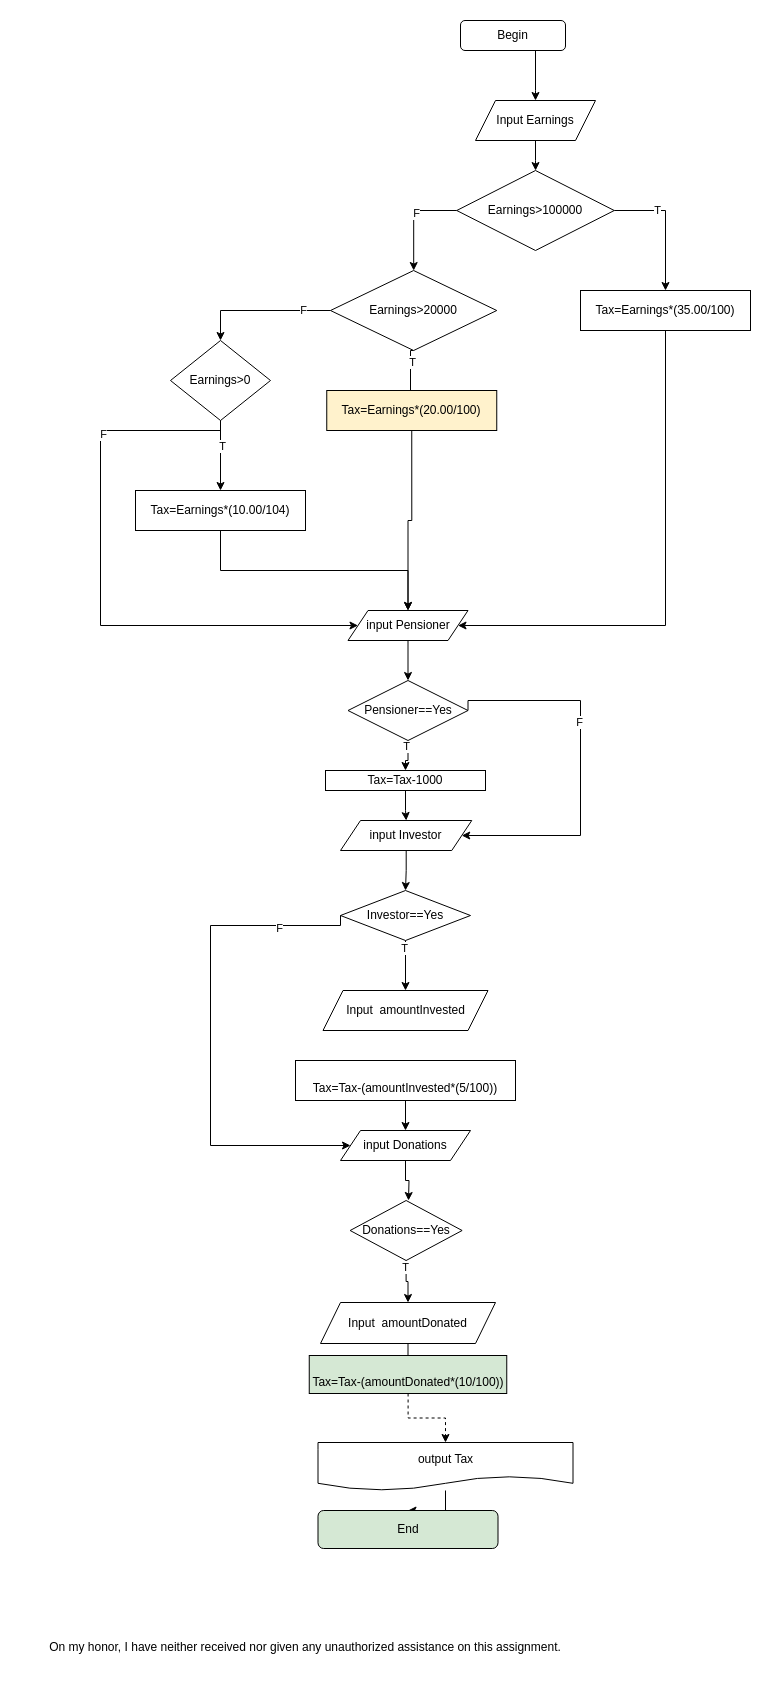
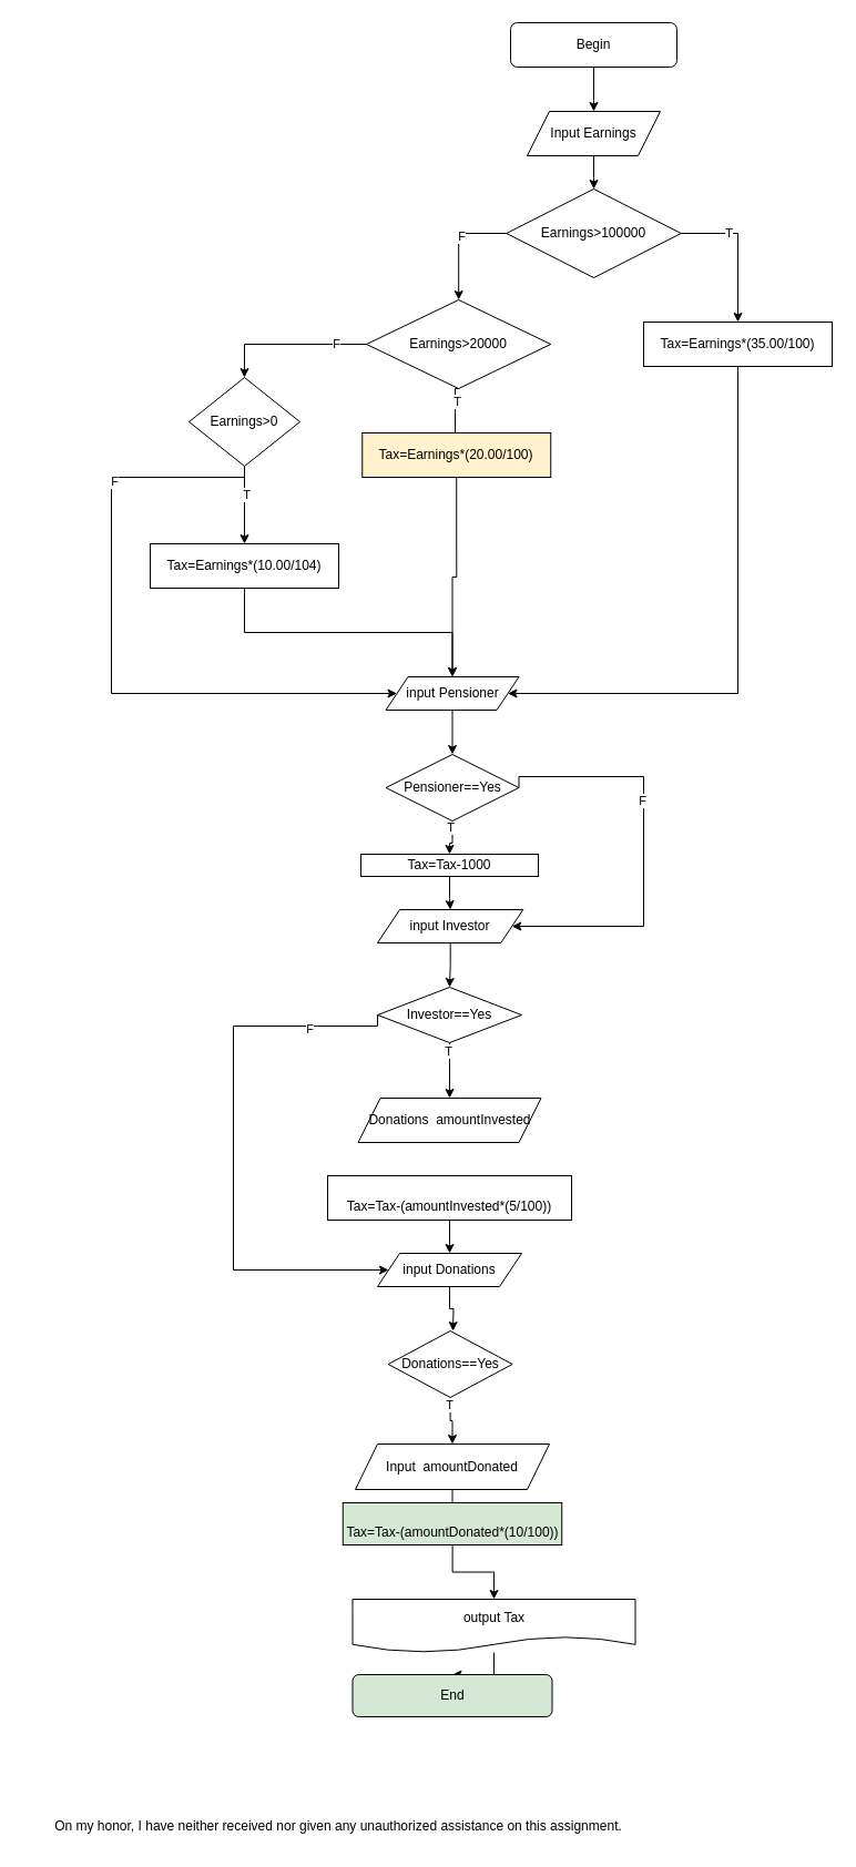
  <mxCell id="0" />
  <mxCell id="1" parent="0" />
- <mxCell id="2" value="Begin" style="rounded=1;whiteSpace=wrap;html=1;" parent="1" vertex="1"><mxGeometry x="460" y="20" width="105" height="30" as="geometry" /></mxCell>
+ <mxCell id="2" value="Begin" style="rounded=1;whiteSpace=wrap;html=1;" parent="1" vertex="1"><mxGeometry x="460" y="20" width="150" height="40" as="geometry" /></mxCell>
  <mxCell id="3" value="" style="edgeStyle=orthogonalEdgeStyle;rounded=0;orthogonalLoop=1;jettySize=auto;html=1;" parent="1" source="4" target="8" edge="1"><mxGeometry relative="1" as="geometry" /></mxCell>
  <mxCell id="4" value="&lt;span&gt;Input Earnings&lt;/span&gt;" style="shape=parallelogram;perimeter=parallelogramPerimeter;whiteSpace=wrap;html=1;fixedSize=1;" parent="1" vertex="1"><mxGeometry x="475" y="100" width="120" height="40" as="geometry" /></mxCell>
  <mxCell id="5" value="" style="endArrow=classic;html=1;rounded=0;edgeStyle=orthogonalEdgeStyle;entryX=0.5;entryY=0;entryDx=0;entryDy=0;" parent="1" source="2" target="4" edge="1"><mxGeometry width="50" height="50" relative="1" as="geometry"><mxPoint x="550" y="250" as="sourcePoint" /><mxPoint x="600" y="200" as="targetPoint" /><Array as="points"><mxPoint x="535" y="90" /><mxPoint x="535" y="90" /></Array></mxGeometry></mxCell>
  <mxCell id="6" value="" style="edgeStyle=orthogonalEdgeStyle;rounded=0;orthogonalLoop=1;jettySize=auto;html=1;exitX=1;exitY=0.5;exitDx=0;exitDy=0;" parent="1" source="8" target="9" edge="1"><mxGeometry relative="1" as="geometry" /></mxCell>
  <mxCell id="7" value="T" style="edgeLabel;html=1;align=center;verticalAlign=middle;resizable=0;points=[];" parent="6" vertex="1" connectable="0"><mxGeometry x="-0.341" y="1" relative="1" as="geometry"><mxPoint as="offset" /></mxGeometry></mxCell>
  <mxCell id="8" value="&lt;span&gt;Earnings&amp;gt;100000&lt;/span&gt;" style="rhombus;whiteSpace=wrap;html=1;" parent="1" vertex="1"><mxGeometry x="456.25" y="170" width="157.5" height="80" as="geometry" /></mxCell>
  <mxCell id="9" value="Tax=Earnings*(35.00/100)" style="rounded=0;whiteSpace=wrap;html=1;" parent="1" vertex="1"><mxGeometry x="580" y="290" width="170" height="40" as="geometry" /></mxCell>
  <mxCell id="10" value="" style="edgeStyle=orthogonalEdgeStyle;rounded=0;orthogonalLoop=1;jettySize=auto;html=1;exitX=0.5;exitY=1;exitDx=0;exitDy=0;entryX=0.5;entryY=0;entryDx=0;entryDy=0;" parent="1" source="12" target="15" edge="1"><mxGeometry relative="1" as="geometry"><Array as="points"><mxPoint x="410" y="350" /><mxPoint x="410" y="410" /></Array></mxGeometry></mxCell>
  <mxCell id="11" value="T" style="edgeLabel;html=1;align=center;verticalAlign=middle;resizable=0;points=[];" parent="10" vertex="1" connectable="0"><mxGeometry x="-0.647" y="1" relative="1" as="geometry"><mxPoint as="offset" /></mxGeometry></mxCell>
  <mxCell id="12" value="&lt;span&gt;Earnings&amp;gt;20000&lt;/span&gt;" style="rhombus;whiteSpace=wrap;html=1;" parent="1" vertex="1"><mxGeometry x="330" y="270" width="166.25" height="80" as="geometry" /></mxCell>
  <mxCell id="13" value="" style="endArrow=classic;html=1;rounded=0;edgeStyle=orthogonalEdgeStyle;exitX=0;exitY=0.5;exitDx=0;exitDy=0;" parent="1" source="8" target="12" edge="1"><mxGeometry width="50" height="50" relative="1" as="geometry"><mxPoint x="280" y="290" as="sourcePoint" /><mxPoint x="330" y="240" as="targetPoint" /></mxGeometry></mxCell>
  <mxCell id="14" value="F" style="edgeLabel;html=1;align=center;verticalAlign=middle;resizable=0;points=[];" parent="13" vertex="1" connectable="0"><mxGeometry x="-0.198" y="2" relative="1" as="geometry"><mxPoint as="offset" /></mxGeometry></mxCell>
  <mxCell id="15" value="Tax=Earnings*(20.00/100)" style="rounded=0;whiteSpace=wrap;html=1;fillColor=#fff2cc;" parent="1" vertex="1"><mxGeometry x="326.25" y="390" width="170" height="40" as="geometry" /></mxCell>
  <mxCell id="16" value="" style="edgeStyle=orthogonalEdgeStyle;rounded=0;orthogonalLoop=1;jettySize=auto;html=1;" parent="1" source="18" target="21" edge="1"><mxGeometry relative="1" as="geometry" /></mxCell>
  <mxCell id="17" value="T" style="edgeLabel;html=1;align=center;verticalAlign=middle;resizable=0;points=[];" parent="16" vertex="1" connectable="0"><mxGeometry x="-0.284" y="1" relative="1" as="geometry"><mxPoint as="offset" /></mxGeometry></mxCell>
  <mxCell id="18" value="&lt;span&gt;Earnings&amp;gt;0&lt;/span&gt;" style="rhombus;whiteSpace=wrap;html=1;" parent="1" vertex="1"><mxGeometry x="170" y="340" width="100" height="80" as="geometry" /></mxCell>
  <mxCell id="19" value="" style="endArrow=classic;html=1;rounded=0;edgeStyle=orthogonalEdgeStyle;entryX=0.5;entryY=0;entryDx=0;entryDy=0;exitX=0;exitY=0.5;exitDx=0;exitDy=0;" parent="1" source="12" target="18" edge="1"><mxGeometry width="50" height="50" relative="1" as="geometry"><mxPoint x="330" y="311" as="sourcePoint" /><mxPoint x="170" y="240" as="targetPoint" /></mxGeometry></mxCell>
  <mxCell id="20" value="F" style="edgeLabel;html=1;align=center;verticalAlign=middle;resizable=0;points=[];" parent="19" vertex="1" connectable="0"><mxGeometry x="-0.6" y="-1" relative="1" as="geometry"><mxPoint as="offset" /></mxGeometry></mxCell>
  <mxCell id="21" value="Tax=Earnings*(10.00/104)" style="rounded=0;whiteSpace=wrap;html=1;" parent="1" vertex="1"><mxGeometry x="135" y="490" width="170" height="40" as="geometry" /></mxCell>
  <mxCell id="22" value="" style="edgeStyle=orthogonalEdgeStyle;rounded=0;orthogonalLoop=1;jettySize=auto;html=1;" parent="1" source="24" target="31" edge="1"><mxGeometry relative="1" as="geometry" /></mxCell>
  <mxCell id="23" value="T" style="edgeLabel;html=1;align=center;verticalAlign=middle;resizable=0;points=[];" parent="22" vertex="1" connectable="0"><mxGeometry x="-0.719" y="-2" relative="1" as="geometry"><mxPoint as="offset" /></mxGeometry></mxCell>
  <mxCell id="24" value="Pensioner==Yes" style="rhombus;whiteSpace=wrap;html=1;" parent="1" vertex="1"><mxGeometry x="347.5" y="680" width="120" height="60" as="geometry" /></mxCell>
  <mxCell id="25" value="" style="endArrow=classic;html=1;rounded=0;edgeStyle=orthogonalEdgeStyle;exitX=0.5;exitY=1;exitDx=0;exitDy=0;entryX=0.5;entryY=0;entryDx=0;entryDy=0;" parent="1" source="21" target="54" edge="1"><mxGeometry width="50" height="50" relative="1" as="geometry"><mxPoint x="230" y="660" as="sourcePoint" /><mxPoint x="408" y="600" as="targetPoint" /></mxGeometry></mxCell>
  <mxCell id="26" value="" style="endArrow=classic;html=1;rounded=0;edgeStyle=orthogonalEdgeStyle;exitX=0.5;exitY=1;exitDx=0;exitDy=0;entryX=1;entryY=0.5;entryDx=0;entryDy=0;" parent="1" source="9" target="54" edge="1"><mxGeometry width="50" height="50" relative="1" as="geometry"><mxPoint x="680" y="570" as="sourcePoint" /><mxPoint x="480" y="560" as="targetPoint" /><Array as="points"><mxPoint x="665" y="625" /></Array></mxGeometry></mxCell>
  <mxCell id="27" value="" style="endArrow=classic;html=1;rounded=0;edgeStyle=orthogonalEdgeStyle;exitX=0.5;exitY=1;exitDx=0;exitDy=0;entryX=0.5;entryY=0;entryDx=0;entryDy=0;" parent="1" source="15" target="54" edge="1"><mxGeometry width="50" height="50" relative="1" as="geometry"><mxPoint x="470" y="520" as="sourcePoint" /><mxPoint x="408" y="570" as="targetPoint" /></mxGeometry></mxCell>
  <mxCell id="28" value="" style="endArrow=classic;html=1;rounded=0;edgeStyle=orthogonalEdgeStyle;entryX=0;entryY=0.5;entryDx=0;entryDy=0;" parent="1" source="18" target="54" edge="1"><mxGeometry width="50" height="50" relative="1" as="geometry"><mxPoint x="100" y="680" as="sourcePoint" /><mxPoint x="190" y="690" as="targetPoint" /><Array as="points"><mxPoint x="220" y="430" /><mxPoint x="100" y="430" /><mxPoint x="100" y="625" /></Array></mxGeometry></mxCell>
  <mxCell id="29" value="F" style="edgeLabel;html=1;align=center;verticalAlign=middle;resizable=0;points=[];" parent="28" vertex="1" connectable="0"><mxGeometry x="-0.545" y="2" relative="1" as="geometry"><mxPoint as="offset" /></mxGeometry></mxCell>
  <mxCell id="30" value="" style="edgeStyle=orthogonalEdgeStyle;rounded=0;orthogonalLoop=1;jettySize=auto;html=1;" parent="1" source="31" target="56" edge="1"><mxGeometry relative="1" as="geometry"><mxPoint x="170" y="780" as="targetPoint" /></mxGeometry></mxCell>
  <mxCell id="31" value="Tax=Tax-1000" style="rounded=0;whiteSpace=wrap;html=1;" parent="1" vertex="1"><mxGeometry x="325" y="770" width="160" height="20" as="geometry" /></mxCell>
  <mxCell id="32" value="Investor==Yes" style="rhombus;whiteSpace=wrap;html=1;" parent="1" vertex="1"><mxGeometry x="340" y="890" width="130" height="50" as="geometry" /></mxCell>
  <mxCell id="33" value="" style="edgeStyle=orthogonalEdgeStyle;rounded=0;orthogonalLoop=1;jettySize=auto;html=1;entryX=0.5;entryY=0;entryDx=0;entryDy=0;" parent="1" source="34" target="58" edge="1"><mxGeometry relative="1" as="geometry"><mxPoint x="640" y="1080" as="targetPoint" /></mxGeometry></mxCell>
  <mxCell id="34" value="&lt;br&gt;Tax=Tax-(amountInvested*(5/100))" style="rounded=0;whiteSpace=wrap;html=1;" parent="1" vertex="1"><mxGeometry x="295" y="1060" width="220" height="40" as="geometry" /></mxCell>
- <mxCell id="35" value="Input&amp;nbsp;&amp;nbsp;amountInvested" style="shape=parallelogram;perimeter=parallelogramPerimeter;whiteSpace=wrap;html=1;fixedSize=1;" parent="1" vertex="1"><mxGeometry x="322.5" y="990" width="165" height="40" as="geometry" /></mxCell>
+ <mxCell id="35" value="Donations&amp;nbsp;&amp;nbsp;amountInvested" style="shape=parallelogram;perimeter=parallelogramPerimeter;whiteSpace=wrap;html=1;fixedSize=1;" parent="1" vertex="1"><mxGeometry x="322.5" y="990" width="165" height="40" as="geometry" /></mxCell>
  <mxCell id="36" value="" style="endArrow=classic;html=1;rounded=0;edgeStyle=orthogonalEdgeStyle;exitX=0.5;exitY=1;exitDx=0;exitDy=0;" parent="1" source="32" target="35" edge="1"><mxGeometry width="50" height="50" relative="1" as="geometry"><mxPoint x="480" y="1040" as="sourcePoint" /><mxPoint x="530" y="990" as="targetPoint" /></mxGeometry></mxCell>
  <mxCell id="37" value="T" style="edgeLabel;html=1;align=center;verticalAlign=middle;resizable=0;points=[];" parent="36" vertex="1" connectable="0"><mxGeometry x="-0.738" y="-2" relative="1" as="geometry"><mxPoint as="offset" /></mxGeometry></mxCell>
  <mxCell id="38" value="" style="edgeStyle=orthogonalEdgeStyle;rounded=0;orthogonalLoop=1;jettySize=auto;html=1;" parent="1" source="40" target="46" edge="1"><mxGeometry relative="1" as="geometry" /></mxCell>
  <mxCell id="39" value="T" style="edgeLabel;html=1;align=center;verticalAlign=middle;resizable=0;points=[];" parent="38" vertex="1" connectable="0"><mxGeometry x="-0.675" y="-1" relative="1" as="geometry"><mxPoint as="offset" /></mxGeometry></mxCell>
  <mxCell id="40" value="Donations==Yes" style="rhombus;whiteSpace=wrap;html=1;" parent="1" vertex="1"><mxGeometry x="349.63" y="1200" width="112" height="60" as="geometry" /></mxCell>
  <mxCell id="41" value="" style="endArrow=classic;html=1;rounded=0;edgeStyle=orthogonalEdgeStyle;exitX=1;exitY=0.5;exitDx=0;exitDy=0;entryX=1;entryY=0.5;entryDx=0;entryDy=0;" parent="1" source="24" target="56" edge="1"><mxGeometry width="50" height="50" relative="1" as="geometry"><mxPoint x="670" y="810" as="sourcePoint" /><mxPoint x="600" y="850" as="targetPoint" /><Array as="points"><mxPoint x="468" y="700" /><mxPoint x="580" y="700" /><mxPoint x="580" y="835" /></Array></mxGeometry></mxCell>
  <mxCell id="42" value="F" style="edgeLabel;html=1;align=center;verticalAlign=middle;resizable=0;points=[];" parent="41" vertex="1" connectable="0"><mxGeometry x="-0.234" y="-2" relative="1" as="geometry"><mxPoint as="offset" /></mxGeometry></mxCell>
  <mxCell id="43" value="" style="endArrow=classic;html=1;rounded=0;edgeStyle=orthogonalEdgeStyle;exitX=0;exitY=0.5;exitDx=0;exitDy=0;entryX=0;entryY=0.5;entryDx=0;entryDy=0;" parent="1" source="32" target="58" edge="1"><mxGeometry width="50" height="50" relative="1" as="geometry"><mxPoint x="130" y="1010" as="sourcePoint" /><mxPoint x="280" y="1145" as="targetPoint" /><Array as="points"><mxPoint x="340" y="925" /><mxPoint x="210" y="925" /><mxPoint x="210" y="1145" /></Array></mxGeometry></mxCell>
  <mxCell id="44" value="F" style="edgeLabel;html=1;align=center;verticalAlign=middle;resizable=0;points=[];" parent="43" vertex="1" connectable="0"><mxGeometry x="-0.712" y="2" relative="1" as="geometry"><mxPoint as="offset" /></mxGeometry></mxCell>
  <mxCell id="45" value="" style="edgeStyle=orthogonalEdgeStyle;rounded=0;orthogonalLoop=1;jettySize=auto;html=1;" parent="1" source="46" target="48" edge="1"><mxGeometry relative="1" as="geometry" /></mxCell>
  <mxCell id="46" value="Input&amp;nbsp;&amp;nbsp;amountDonated" style="shape=parallelogram;perimeter=parallelogramPerimeter;whiteSpace=wrap;html=1;fixedSize=1;" parent="1" vertex="1"><mxGeometry x="320" y="1302" width="175" height="41" as="geometry" /></mxCell>
- <mxCell id="47" value="" style="edgeStyle=orthogonalEdgeStyle;rounded=0;orthogonalLoop=1;jettySize=auto;html=1;dashed=1;" parent="1" source="48" target="50" edge="1"><mxGeometry relative="1" as="geometry" /></mxCell>
+ <mxCell id="47" value="" style="edgeStyle=orthogonalEdgeStyle;rounded=0;orthogonalLoop=1;jettySize=auto;html=1;" parent="1" source="48" target="50" edge="1"><mxGeometry relative="1" as="geometry" /></mxCell>
  <mxCell id="48" value="&lt;br&gt;&lt;span&gt;Tax=Tax-(&lt;/span&gt;amountDonated&lt;span&gt;*(10/100))&lt;/span&gt;" style="rounded=0;whiteSpace=wrap;html=1;fillColor=#d5e8d4;" parent="1" vertex="1"><mxGeometry x="308.75" y="1355" width="197.5" height="38" as="geometry" /></mxCell>
  <mxCell id="49" value="" style="edgeStyle=orthogonalEdgeStyle;rounded=0;orthogonalLoop=1;jettySize=auto;html=1;" parent="1" source="50" target="51" edge="1"><mxGeometry relative="1" as="geometry" /></mxCell>
  <mxCell id="50" value="output Tax" style="shape=document;whiteSpace=wrap;html=1;boundedLbl=1;" parent="1" vertex="1"><mxGeometry x="317.5" y="1442" width="255" height="48" as="geometry" /></mxCell>
  <mxCell id="51" value="End" style="rounded=1;whiteSpace=wrap;html=1;fillColor=#d5e8d4;" parent="1" vertex="1"><mxGeometry x="317.5" y="1510" width="180" height="38" as="geometry" /></mxCell>
  <mxCell id="52" value="On my honor, I have neither received nor given any unauthorized assistance on this assignment." style="text;html=1;strokeColor=none;fillColor=none;align=center;verticalAlign=middle;whiteSpace=wrap;rounded=0;" parent="1" vertex="1"><mxGeometry x="20" y="1632" width="570" height="30" as="geometry" /></mxCell>
  <mxCell id="53" value="" style="edgeStyle=orthogonalEdgeStyle;rounded=0;orthogonalLoop=1;jettySize=auto;html=1;" edge="1" parent="1" source="54" target="24"><mxGeometry relative="1" as="geometry" /></mxCell>
  <mxCell id="54" value="&lt;span&gt;input Pensioner&lt;/span&gt;" style="shape=parallelogram;perimeter=parallelogramPerimeter;whiteSpace=wrap;html=1;fixedSize=1;" vertex="1" parent="1"><mxGeometry x="347.5" y="610" width="120" height="30" as="geometry" /></mxCell>
  <mxCell id="55" value="" style="edgeStyle=orthogonalEdgeStyle;rounded=0;orthogonalLoop=1;jettySize=auto;html=1;" edge="1" parent="1" source="56" target="32"><mxGeometry relative="1" as="geometry" /></mxCell>
  <mxCell id="56" value="input Investor" style="shape=parallelogram;perimeter=parallelogramPerimeter;whiteSpace=wrap;html=1;fixedSize=1;" vertex="1" parent="1"><mxGeometry x="340" y="820" width="131.25" height="30" as="geometry" /></mxCell>
  <mxCell id="57" value="" style="edgeStyle=orthogonalEdgeStyle;rounded=0;orthogonalLoop=1;jettySize=auto;html=1;" edge="1" parent="1" source="58"><mxGeometry relative="1" as="geometry"><mxPoint x="408" y="1200" as="targetPoint" /></mxGeometry></mxCell>
  <mxCell id="58" value="&lt;span&gt;input Donations&lt;/span&gt;" style="shape=parallelogram;perimeter=parallelogramPerimeter;whiteSpace=wrap;html=1;fixedSize=1;" vertex="1" parent="1"><mxGeometry x="340" y="1130" width="130" height="30" as="geometry" /></mxCell>
